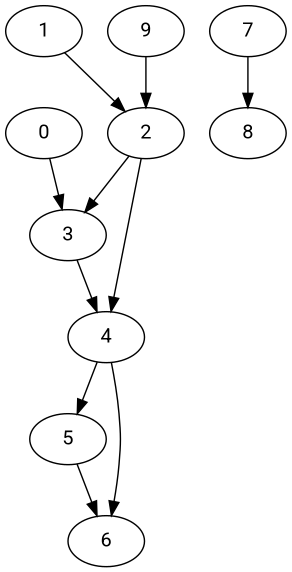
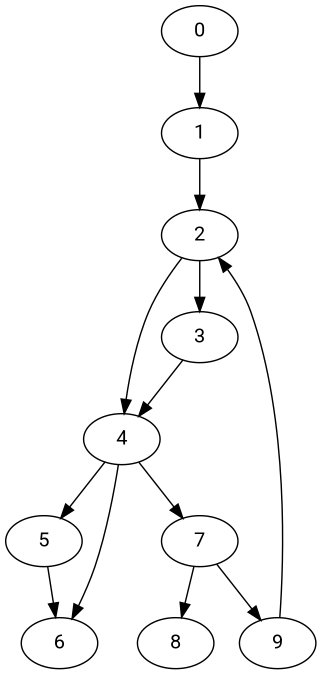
  digraph {
    fontname=Roboto
    node [fontname=Roboto]
    edge [fontname=Roboto]
    0
    1
    2
    4
    3
    5
    6
    7
    9
    8
-   0 -> 3
+   0 -> 1
    1 -> 2
    2 -> 4
    2 -> 3
    4 -> 5
    4 -> 6
+   4 -> 7
    3 -> 4
    5 -> 6
+   7 -> 9
    7 -> 8
    9 -> 2
  }
